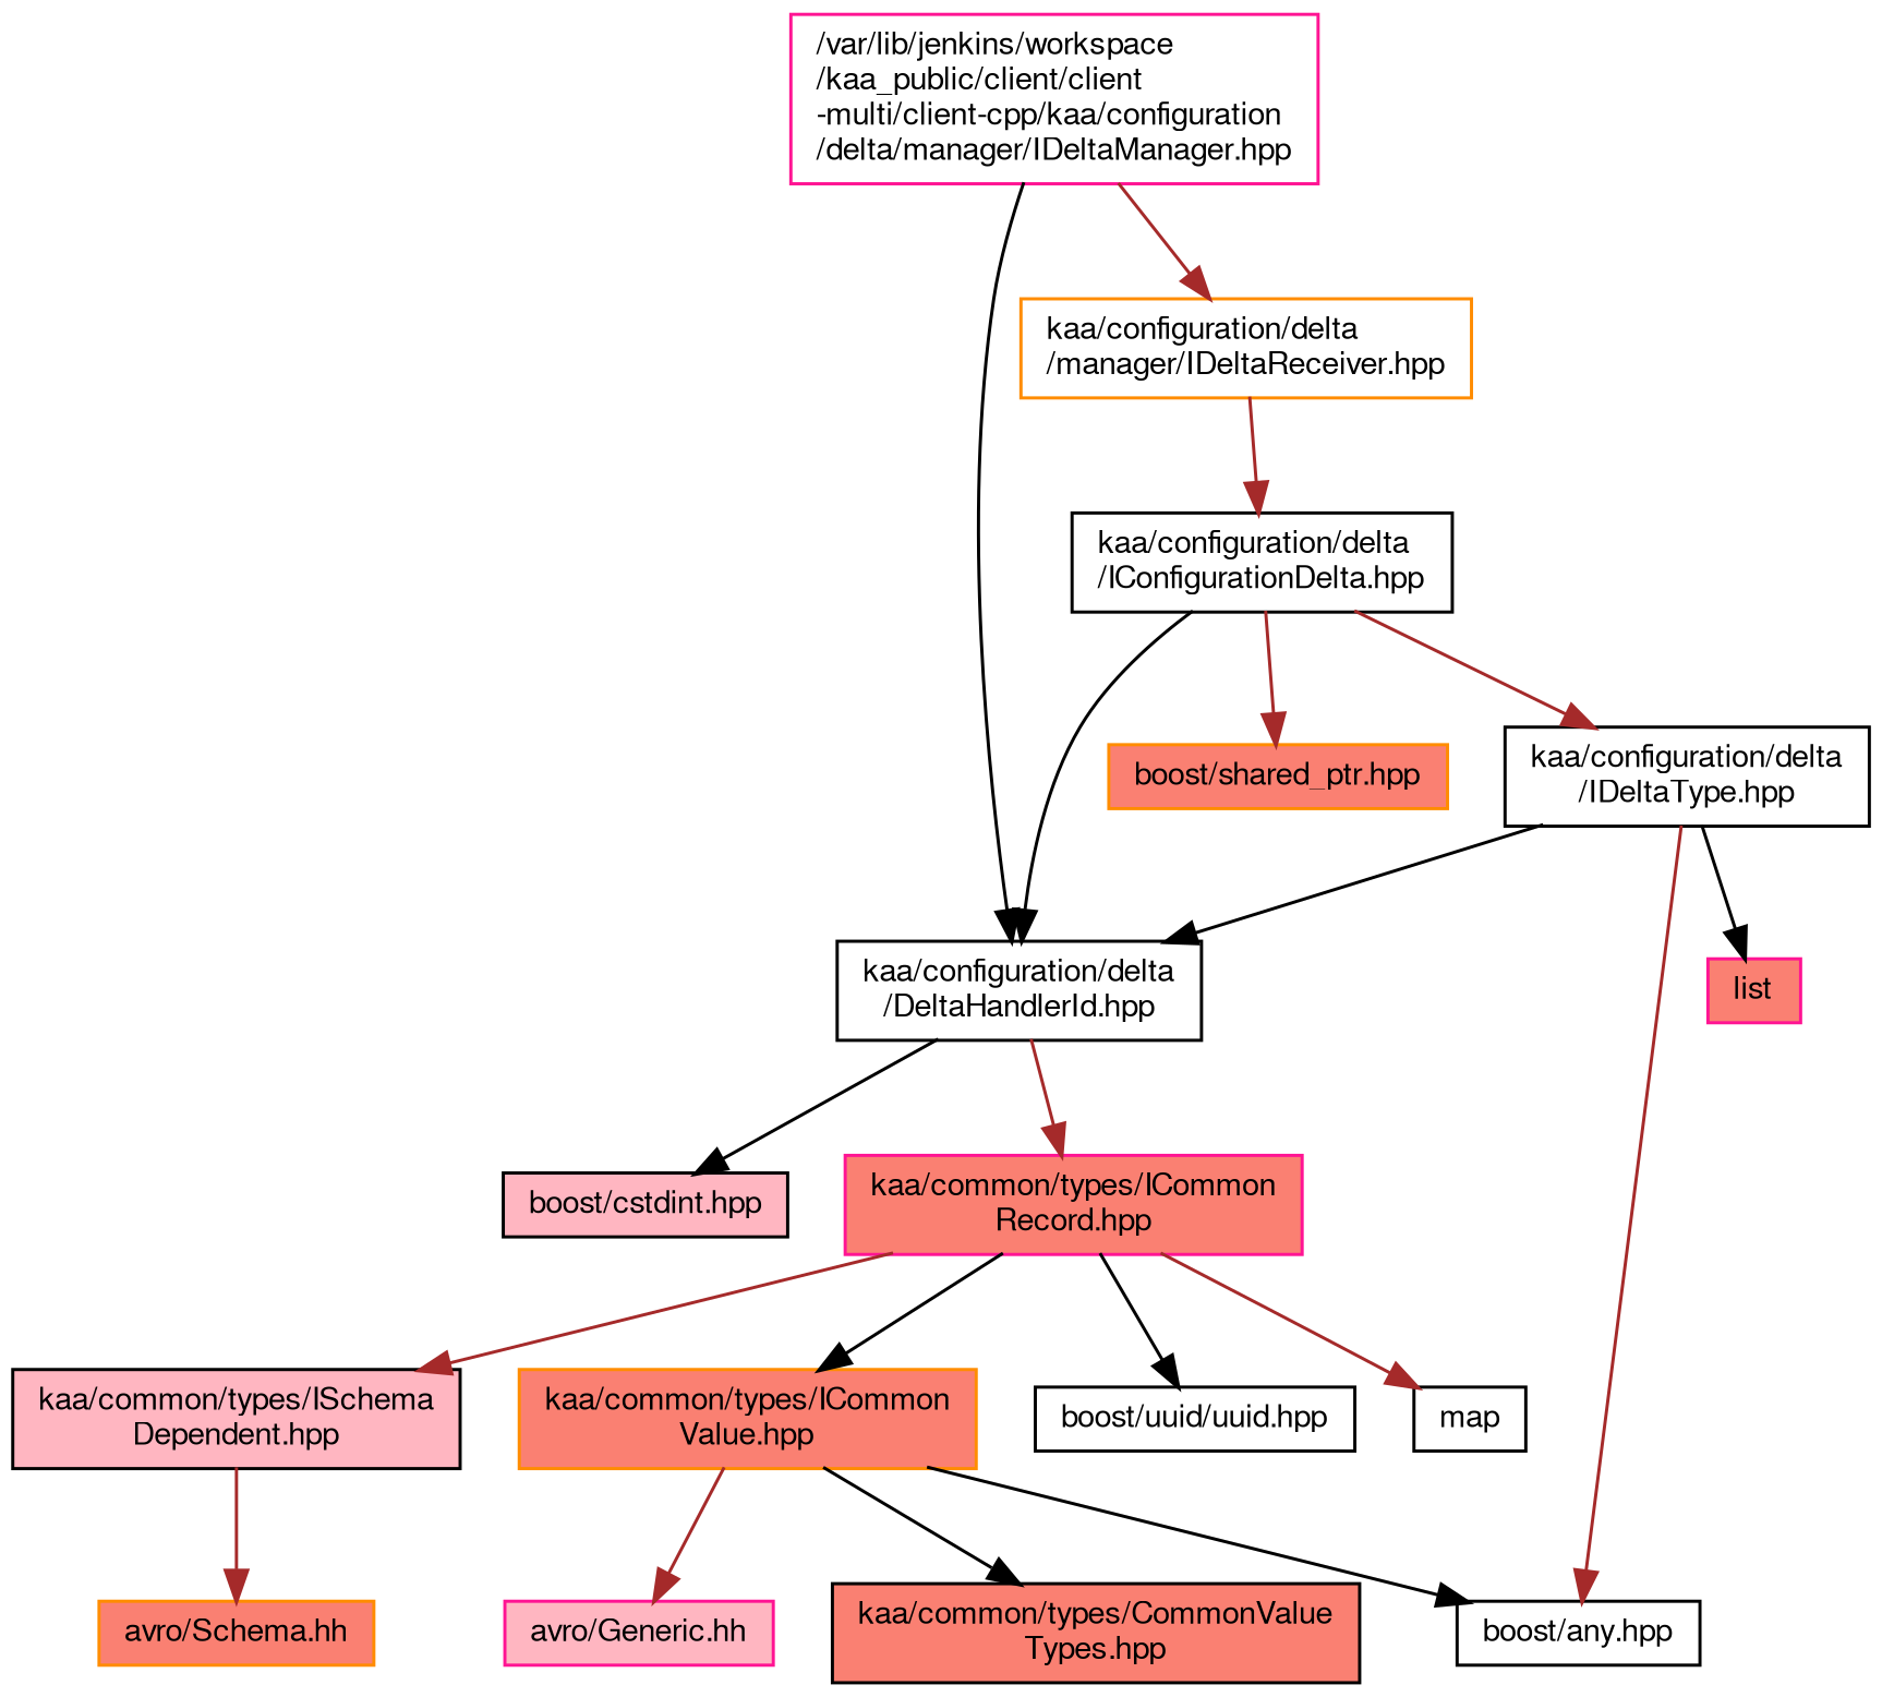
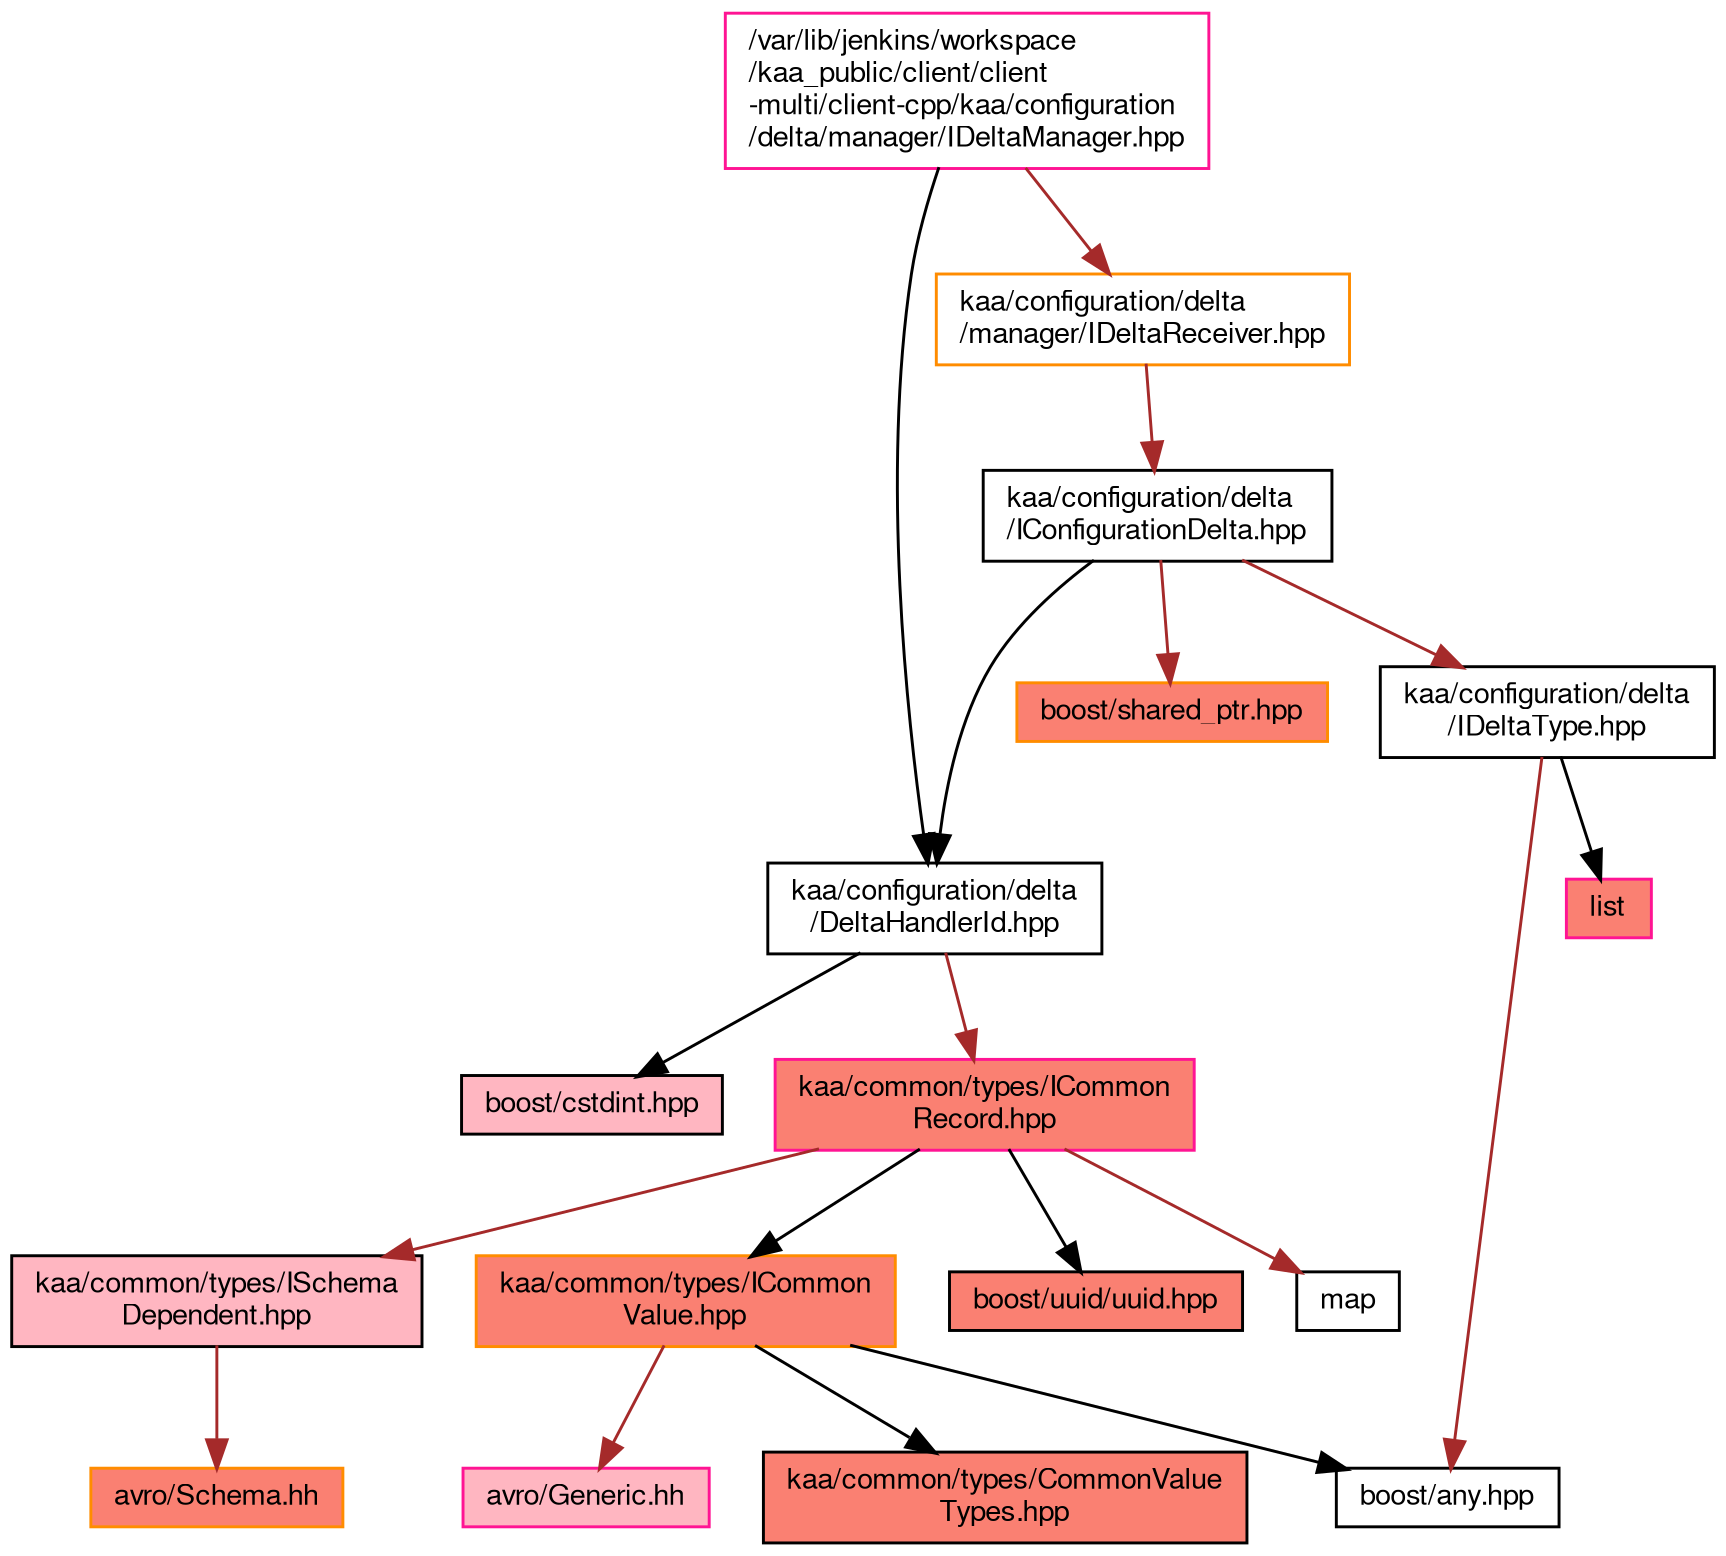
  digraph {
    node [color=black fillcolor=white fontname=FreeSans fontsize=10 shape=record style=filled]
    edge [color=brown fontname=FreeSans fontsize=10 labelfontname=FreeSans labelfontsize=10 style=solid]
    n1 [color=deeppink fontcolor=black height=0.2 label="/var/lib/jenkins/workspace\l/kaa_public/client/client\l-multi/client-cpp/kaa/configuration\l/delta/manager/IDeltaManager.hpp" width=0.4]
    n2 [height=0.2 label="kaa/configuration/delta\l/DeltaHandlerId.hpp" width=0.4]
    n3 [color=darkorange height=0.2 label="kaa/configuration/delta\l/manager/IDeltaReceiver.hpp" width=0.4]
    n4 [fillcolor=lightpink height=0.2 label="boost/cstdint.hpp" width=0.4]
    n5 [color=deeppink fillcolor=salmon height=0.2 label="kaa/common/types/ICommon\lRecord.hpp" width=0.4]
    n6 [height=0.2 label="kaa/configuration/delta\l/IConfigurationDelta.hpp" width=0.4]
    n7 [fillcolor=lightpink height=0.2 label="kaa/common/types/ISchema\lDependent.hpp" width=0.4]
    n8 [color=darkorange fillcolor=salmon height=0.2 label="kaa/common/types/ICommon\lValue.hpp" width=0.4]
-   n9 [height=0.2 label="boost/uuid/uuid.hpp" width=0.4]
+   n9 [fillcolor=salmon height=0.2 label="boost/uuid/uuid.hpp" width=0.4]
    n10 [height=0.2 label=map width=0.4]
    n11 [color=darkorange fillcolor=salmon height=0.2 label="avro/Schema.hh" width=0.4]
    n12 [color=deeppink fillcolor=lightpink height=0.2 label="avro/Generic.hh" width=0.4]
    n13 [height=0.2 label="boost/any.hpp" width=0.4]
    n14 [fillcolor=salmon height=0.2 label="kaa/common/types/CommonValue\lTypes.hpp" width=0.4]
    n15 [color=darkorange fillcolor=salmon height=0.2 label="boost/shared_ptr.hpp" width=0.4]
    n16 [height=0.2 label="kaa/configuration/delta\l/IDeltaType.hpp" width=0.4]
    n17 [color=deeppink fillcolor=salmon height=0.2 label=list width=0.4]
    n1 -> n2 [color=black]
    n1 -> n3
    n2 -> n4 [color=black]
    n2 -> n5
    n3 -> n6
    n5 -> n7
    n5 -> n8 [color=black]
    n5 -> n9 [color=black]
    n5 -> n10
    n6 -> n2 [color=black]
    n6 -> n15
    n6 -> n16
    n7 -> n11
    n8 -> n12
    n8 -> n13 [color=black]
    n8 -> n14 [color=black]
-   n16 -> n2 [color=black]
    n16 -> n13
    n16 -> n17 [color=black]
  }
